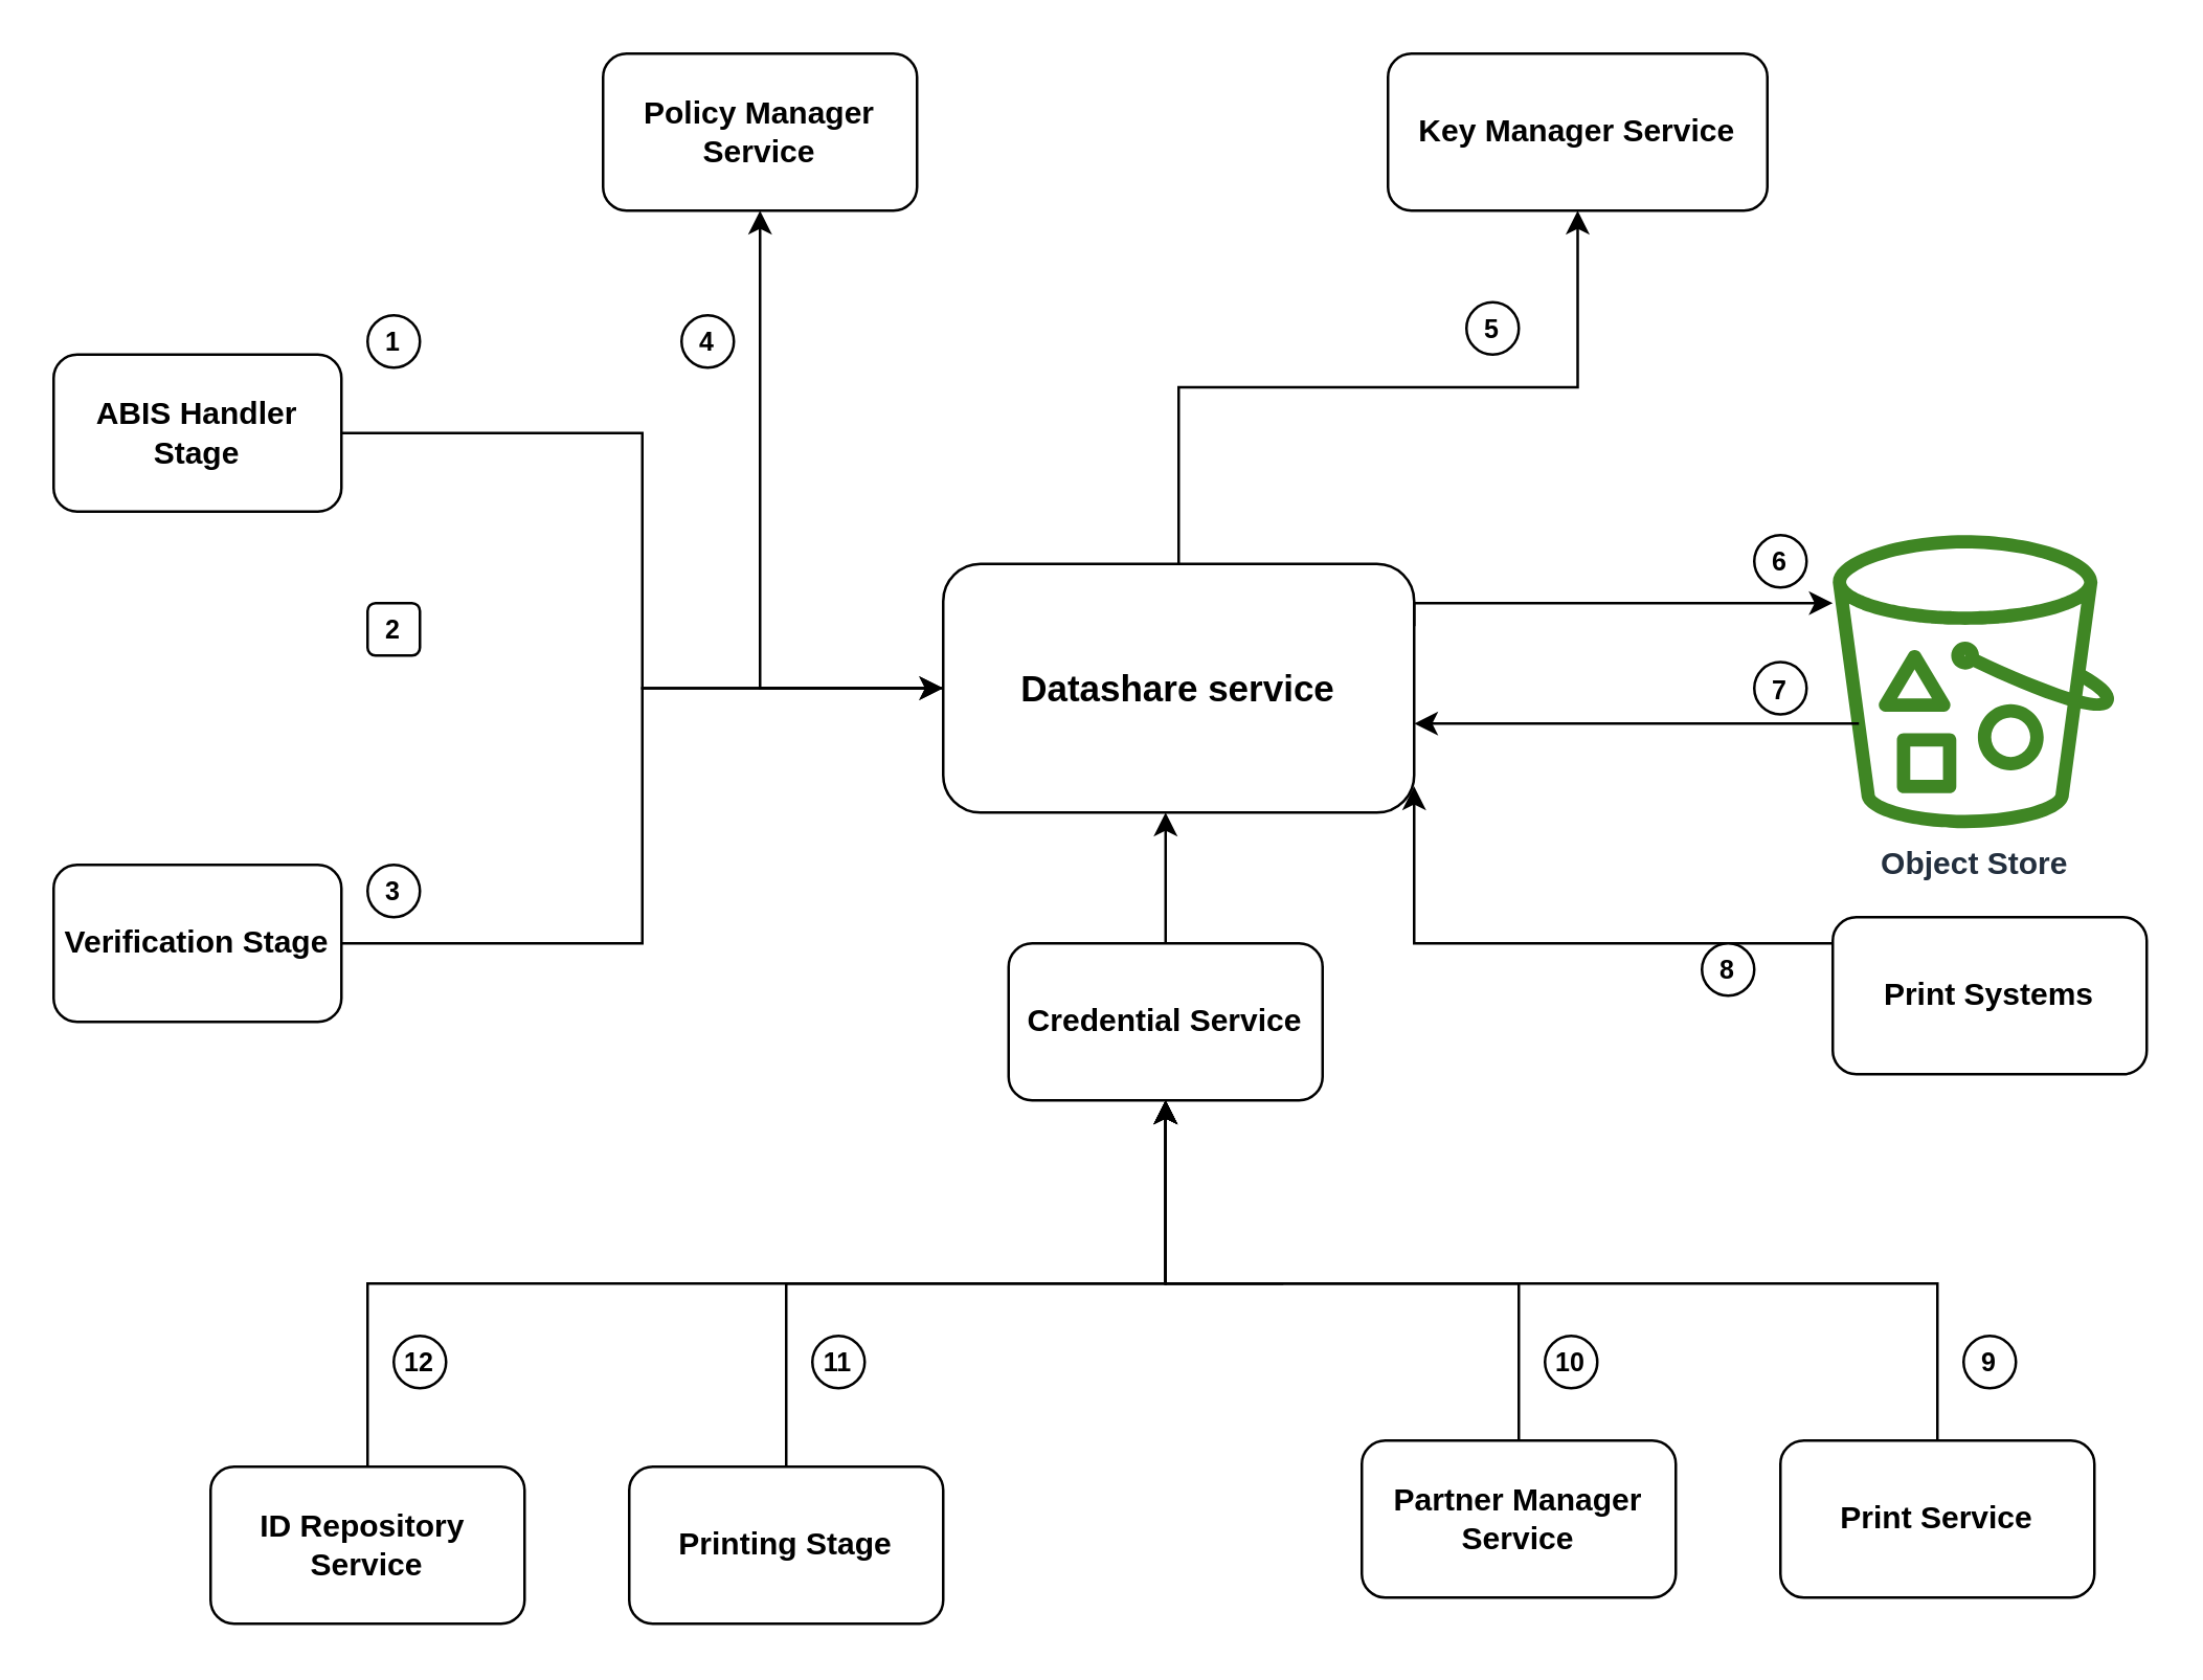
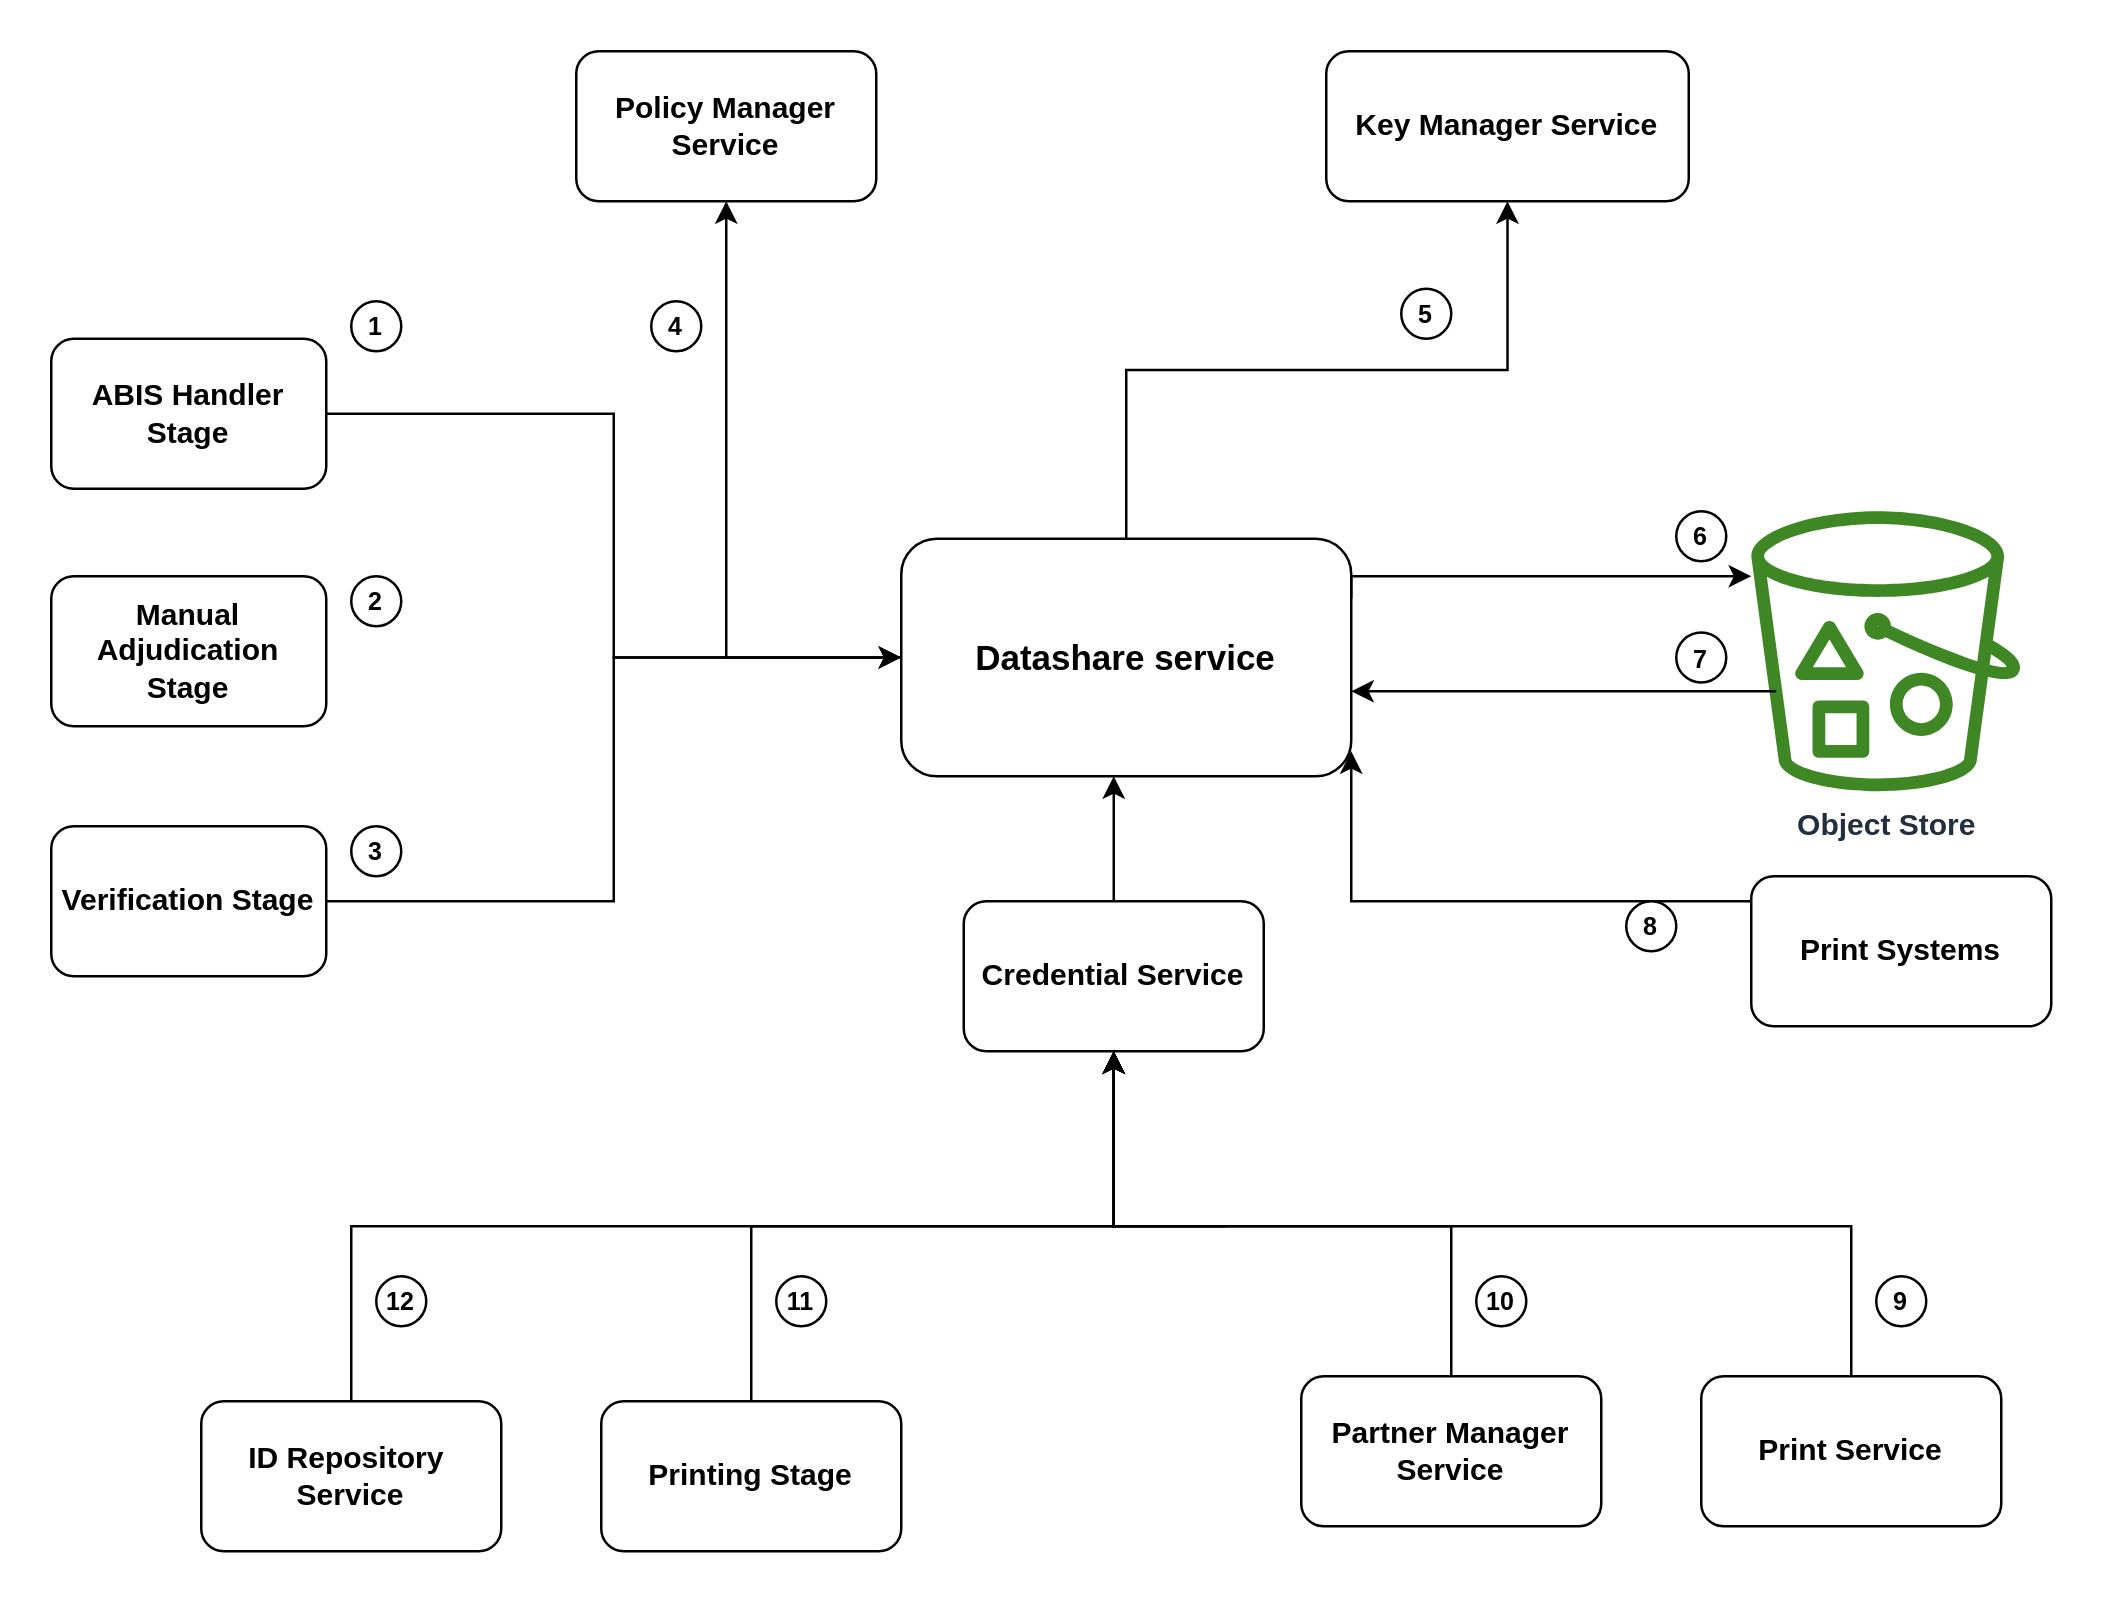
  <mxCell id="0" />
  <mxCell id="1" parent="0" />
  <mxCell id="2" style="edgeStyle=orthogonalEdgeStyle;rounded=0;orthogonalLoop=1;jettySize=auto;html=1;entryX=0.5;entryY=1;entryDx=0;entryDy=0;fontStyle=1" parent="1" source="5" target="6" edge="1"><mxGeometry relative="1" as="geometry" /></mxCell>
  <mxCell id="3" style="edgeStyle=orthogonalEdgeStyle;rounded=0;orthogonalLoop=1;jettySize=auto;html=1;entryX=0.5;entryY=1;entryDx=0;entryDy=0;fontStyle=1" parent="1" source="5" target="7" edge="1"><mxGeometry relative="1" as="geometry" /></mxCell>
  <mxCell id="4" value="" style="edgeStyle=orthogonalEdgeStyle;rounded=0;orthogonalLoop=1;jettySize=auto;html=1;exitX=1;exitY=0.25;exitDx=0;exitDy=0;fontStyle=1" parent="1" source="5" edge="1"><mxGeometry relative="1" as="geometry"><mxPoint x="700" y="230" as="targetPoint" /><Array as="points"><mxPoint x="540" y="230" /></Array></mxGeometry></mxCell>
  <mxCell id="5" value="&lt;font style=&quot;font-size: 14px&quot;&gt;Datashare service&lt;/font&gt;" style="rounded=1;whiteSpace=wrap;html=1;fontStyle=1" parent="1" vertex="1"><mxGeometry x="360" y="215" width="180" height="95" as="geometry" /></mxCell>
  <mxCell id="6" value="Policy Manager Service" style="rounded=1;whiteSpace=wrap;html=1;fontStyle=1" parent="1" vertex="1"><mxGeometry x="230" y="20" width="120" height="60" as="geometry" /></mxCell>
  <mxCell id="7" value="Key Manager Service" style="rounded=1;whiteSpace=wrap;html=1;fontStyle=1" parent="1" vertex="1"><mxGeometry x="530" y="20" width="145" height="60" as="geometry" /></mxCell>
  <mxCell id="8" style="edgeStyle=orthogonalEdgeStyle;rounded=0;orthogonalLoop=1;jettySize=auto;html=1;entryX=0;entryY=0.5;entryDx=0;entryDy=0;fontStyle=1" parent="1" source="10" target="5" edge="1"><mxGeometry relative="1" as="geometry" /></mxCell>
  <mxCell id="9" value="&lt;br&gt;" style="edgeLabel;html=1;align=center;verticalAlign=middle;resizable=0;points=[];fontStyle=1" parent="8" vertex="1" connectable="0"><mxGeometry x="-0.429" y="-24" relative="1" as="geometry"><mxPoint x="-36" y="-24" as="offset" /></mxGeometry></mxCell>
  <mxCell id="10" value="ABIS Handler Stage" style="rounded=1;whiteSpace=wrap;html=1;fontStyle=1" parent="1" vertex="1"><mxGeometry y="135" width="110" height="60" as="geometry" x="20" /></mxCell>
  <mxCell id="11" style="edgeStyle=orthogonalEdgeStyle;rounded=0;orthogonalLoop=1;jettySize=auto;html=1;entryX=0;entryY=0.5;entryDx=0;entryDy=0;fontStyle=1" parent="1" source="12" target="5" edge="1"><mxGeometry relative="1" as="geometry" /></mxCell>
  <mxCell id="12" value="Verification Stage" style="rounded=1;whiteSpace=wrap;html=1;fontStyle=1" parent="1" vertex="1"><mxGeometry y="330" width="110" height="60" as="geometry" x="20" /></mxCell>
+ <mxCell id="13" value="Manual Adjudication Stage" style="rounded=1;whiteSpace=wrap;html=1;fontStyle=1" parent="1" vertex="1"><mxGeometry y="230" width="110" height="60" as="geometry" x="20" /></mxCell>
  <mxCell id="14" style="edgeStyle=orthogonalEdgeStyle;rounded=0;orthogonalLoop=1;jettySize=auto;html=1;fontStyle=1;exitX=0.5;exitY=0;exitDx=0;exitDy=0;" parent="1" source="15" edge="1"><mxGeometry relative="1" as="geometry"><mxPoint x="450" y="350" as="sourcePoint" /><mxPoint x="445" y="310" as="targetPoint" /><Array as="points"><mxPoint x="445" y="310" /><mxPoint x="445" y="310" /></Array></mxGeometry></mxCell>
  <mxCell id="15" value="Credential Service" style="rounded=1;whiteSpace=wrap;html=1;fontStyle=1" parent="1" vertex="1"><mxGeometry x="385" y="360" width="120" height="60" as="geometry" /></mxCell>
  <mxCell id="16" value="" style="edgeStyle=orthogonalEdgeStyle;rounded=0;orthogonalLoop=1;jettySize=auto;html=1;exitX=0.5;exitY=0;exitDx=0;exitDy=0;fontStyle=1" parent="1" source="17" target="15" edge="1"><mxGeometry x="-0.82" y="50" relative="1" as="geometry"><Array as="points"><mxPoint x="140" y="490" /><mxPoint x="445" y="490" /></Array><mxPoint as="offset" /></mxGeometry></mxCell>
  <mxCell id="17" value="ID Repository&amp;nbsp; Service" style="rounded=1;whiteSpace=wrap;html=1;fontStyle=1" parent="1" vertex="1"><mxGeometry x="80" y="560" width="120" height="60" as="geometry" /></mxCell>
  <mxCell id="18" value="" style="edgeStyle=orthogonalEdgeStyle;rounded=0;orthogonalLoop=1;jettySize=auto;html=1;exitX=0.5;exitY=0;exitDx=0;exitDy=0;entryX=0.5;entryY=1;entryDx=0;entryDy=0;fontStyle=1" parent="1" source="19" target="15" edge="1"><mxGeometry x="-0.719" y="-20" relative="1" as="geometry"><mxPoint x="445" y="573" as="sourcePoint" /><mxPoint x="445" y="490" as="targetPoint" /><mxPoint as="offset" /></mxGeometry></mxCell>
  <mxCell id="19" value="Printing Stage" style="rounded=1;whiteSpace=wrap;html=1;fontStyle=1" parent="1" vertex="1"><mxGeometry x="240" y="560" width="120" height="60" as="geometry" /></mxCell>
  <mxCell id="20" value="" style="edgeStyle=orthogonalEdgeStyle;rounded=0;orthogonalLoop=1;jettySize=auto;html=1;exitX=0.5;exitY=0;exitDx=0;exitDy=0;entryX=0.5;entryY=1;entryDx=0;entryDy=0;fontStyle=1" parent="1" source="21" target="15" edge="1"><mxGeometry x="-0.859" y="-10" relative="1" as="geometry"><mxPoint x="530" y="470" as="targetPoint" /><Array as="points"><mxPoint x="740" y="490" /><mxPoint x="445" y="490" /></Array><mxPoint as="offset" /></mxGeometry></mxCell>
  <mxCell id="21" value="Print Service" style="rounded=1;whiteSpace=wrap;html=1;fontStyle=1" parent="1" vertex="1"><mxGeometry x="680" y="550" width="120" height="60" as="geometry" /></mxCell>
  <mxCell id="22" style="edgeStyle=orthogonalEdgeStyle;rounded=0;orthogonalLoop=1;jettySize=auto;html=1;fontStyle=1" parent="1" target="15" edge="1"><mxGeometry relative="1" as="geometry"><mxPoint x="490" y="490" as="sourcePoint" /><Array as="points"><mxPoint x="445" y="490" /></Array></mxGeometry></mxCell>
  <mxCell id="23" value="" style="edgeStyle=orthogonalEdgeStyle;rounded=0;orthogonalLoop=1;jettySize=auto;html=1;entryX=0.5;entryY=1;entryDx=0;entryDy=0;fontStyle=1" parent="1" source="24" target="15" edge="1"><mxGeometry x="-0.396" y="30" relative="1" as="geometry"><Array as="points"><mxPoint x="580" y="490" /><mxPoint x="445" y="490" /></Array><mxPoint as="offset" /></mxGeometry></mxCell>
  <mxCell id="24" value="Partner Manager&lt;br&gt;Service" style="rounded=1;whiteSpace=wrap;html=1;fontStyle=1" parent="1" vertex="1"><mxGeometry x="520" y="550" width="120" height="60" as="geometry" /></mxCell>
  <mxCell id="25" value="Object Store" style="sketch=0;outlineConnect=0;fontColor=#232F3E;gradientColor=none;fillColor=#3F8624;strokeColor=none;dashed=0;verticalLabelPosition=bottom;verticalAlign=top;align=center;html=1;fontSize=12;fontStyle=1;aspect=fixed;pointerEvents=1;shape=mxgraph.aws4.bucket_with_objects;" parent="1" vertex="1"><mxGeometry x="700" y="204" width="107.69" height="112" as="geometry" /></mxCell>
  <mxCell id="26" style="edgeStyle=orthogonalEdgeStyle;rounded=0;orthogonalLoop=1;jettySize=auto;html=1;fontStyle=1;" parent="1" edge="1"><mxGeometry relative="1" as="geometry"><mxPoint x="761" y="350" as="sourcePoint" /><mxPoint x="540" y="300" as="targetPoint" /><Array as="points"><mxPoint x="540" y="360" /></Array></mxGeometry></mxCell>
  <mxCell id="27" value="Print Systems" style="rounded=1;whiteSpace=wrap;html=1;fontStyle=1" parent="1" vertex="1"><mxGeometry x="700" y="350" width="120" height="60" as="geometry" /></mxCell>
  <mxCell id="28" value="&lt;font style=&quot;font-size: 10px&quot;&gt;1&lt;/font&gt;" style="ellipse;whiteSpace=wrap;html=1;aspect=fixed;fontStyle=1" parent="1" vertex="1"><mxGeometry x="140" y="120" width="20" height="20" as="geometry" /></mxCell>
- <mxCell id="29" value="&lt;font style=&quot;font-size: 10px&quot;&gt;2&lt;/font&gt;" style="whiteSpace=wrap;html=1;aspect=fixed;fontStyle=1;rounded=1;" parent="1" vertex="1"><mxGeometry x="140" y="230" width="20" height="20" as="geometry" /></mxCell>
+ <mxCell id="29" value="&lt;font style=&quot;font-size: 10px&quot;&gt;2&lt;/font&gt;" style="ellipse;whiteSpace=wrap;html=1;aspect=fixed;fontStyle=1" parent="1" vertex="1"><mxGeometry x="140" y="230" width="20" height="20" as="geometry" /></mxCell>
  <mxCell id="30" value="&lt;font style=&quot;font-size: 10px&quot;&gt;3&lt;/font&gt;" style="ellipse;whiteSpace=wrap;html=1;aspect=fixed;fontStyle=1" parent="1" vertex="1"><mxGeometry x="140" y="330" width="20" height="20" as="geometry" /></mxCell>
  <mxCell id="31" value="&lt;font style=&quot;font-size: 10px&quot;&gt;4&lt;/font&gt;" style="ellipse;whiteSpace=wrap;html=1;aspect=fixed;fontStyle=1" parent="1" vertex="1"><mxGeometry x="260" y="120" width="20" height="20" as="geometry" /></mxCell>
  <mxCell id="32" value="&lt;font style=&quot;font-size: 10px&quot;&gt;5&lt;/font&gt;" style="ellipse;whiteSpace=wrap;html=1;aspect=fixed;fontStyle=1" parent="1" vertex="1"><mxGeometry x="560" y="115" width="20" height="20" as="geometry" /></mxCell>
  <mxCell id="33" value="&lt;font style=&quot;font-size: 10px&quot;&gt;6&lt;/font&gt;" style="ellipse;whiteSpace=wrap;html=1;aspect=fixed;fontStyle=1" parent="1" vertex="1"><mxGeometry x="670" y="204" width="20" height="20" as="geometry" /></mxCell>
  <mxCell id="34" value="&lt;font style=&quot;font-size: 10px&quot;&gt;7&lt;/font&gt;" style="ellipse;whiteSpace=wrap;html=1;aspect=fixed;fontStyle=1" parent="1" vertex="1"><mxGeometry x="670" y="252.5" width="20" height="20" as="geometry" /></mxCell>
  <mxCell id="35" value="&lt;font style=&quot;font-size: 10px&quot;&gt;8&lt;/font&gt;" style="ellipse;whiteSpace=wrap;html=1;aspect=fixed;fontStyle=1" parent="1" vertex="1"><mxGeometry x="650" y="360" width="20" height="20" as="geometry" /></mxCell>
  <mxCell id="36" value="&lt;font style=&quot;font-size: 10px&quot;&gt;11&lt;/font&gt;" style="ellipse;whiteSpace=wrap;html=1;aspect=fixed;fontStyle=1" parent="1" vertex="1"><mxGeometry x="310" y="510" width="20" height="20" as="geometry" /></mxCell>
  <mxCell id="37" value="&lt;font style=&quot;font-size: 10px&quot;&gt;10&lt;/font&gt;" style="ellipse;whiteSpace=wrap;html=1;aspect=fixed;fontStyle=1" parent="1" vertex="1"><mxGeometry x="590" y="510" width="20" height="20" as="geometry" /></mxCell>
  <mxCell id="38" value="&lt;font style=&quot;font-size: 10px&quot;&gt;9&lt;/font&gt;" style="ellipse;whiteSpace=wrap;html=1;aspect=fixed;fontStyle=1" parent="1" vertex="1"><mxGeometry x="750" y="510" width="20" height="20" as="geometry" /></mxCell>
  <mxCell id="39" value="&lt;font style=&quot;font-size: 10px&quot;&gt;12&lt;/font&gt;" style="ellipse;whiteSpace=wrap;html=1;aspect=fixed;fontStyle=1" parent="1" vertex="1"><mxGeometry x="150" y="510" width="20" height="20" as="geometry" /></mxCell>
  <mxCell id="40" value="" style="endArrow=classic;html=1;rounded=0;fontSize=14;" parent="1" edge="1"><mxGeometry width="50" height="50" relative="1" as="geometry"><mxPoint x="710" y="276" as="sourcePoint" /><mxPoint x="540" y="276" as="targetPoint" /></mxGeometry></mxCell>
